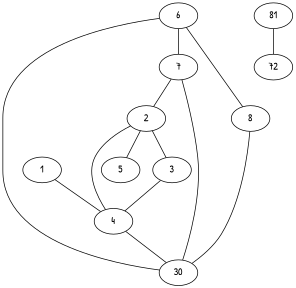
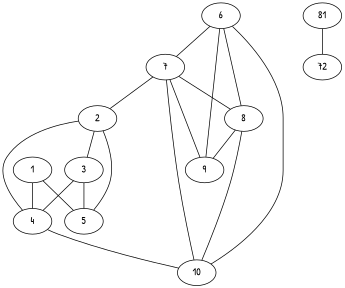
  graph {
    fontname="Patrick Hand"
    node [fontname="Patrick Hand"]
    edge [fontname="Patrick Hand"]
    1
    4
    5
    2
    3
-   10 [label=30]
+   10
    6
    7
    8
+   9
    n11 [label=81]
    n12 [label=72]
    1 -- 4
+   1 -- 5
    4 -- 10
    2 -- 4
    2 -- 5
    2 -- 3
    3 -- 4
+   3 -- 5
    6 -- 10
    6 -- 7
    6 -- 8
+   6 -- 9
    7 -- 2
    7 -- 10
+   7 -- 8
+   7 -- 9
    8 -- 10
+   8 -- 9
    n11 -- n12
  }
